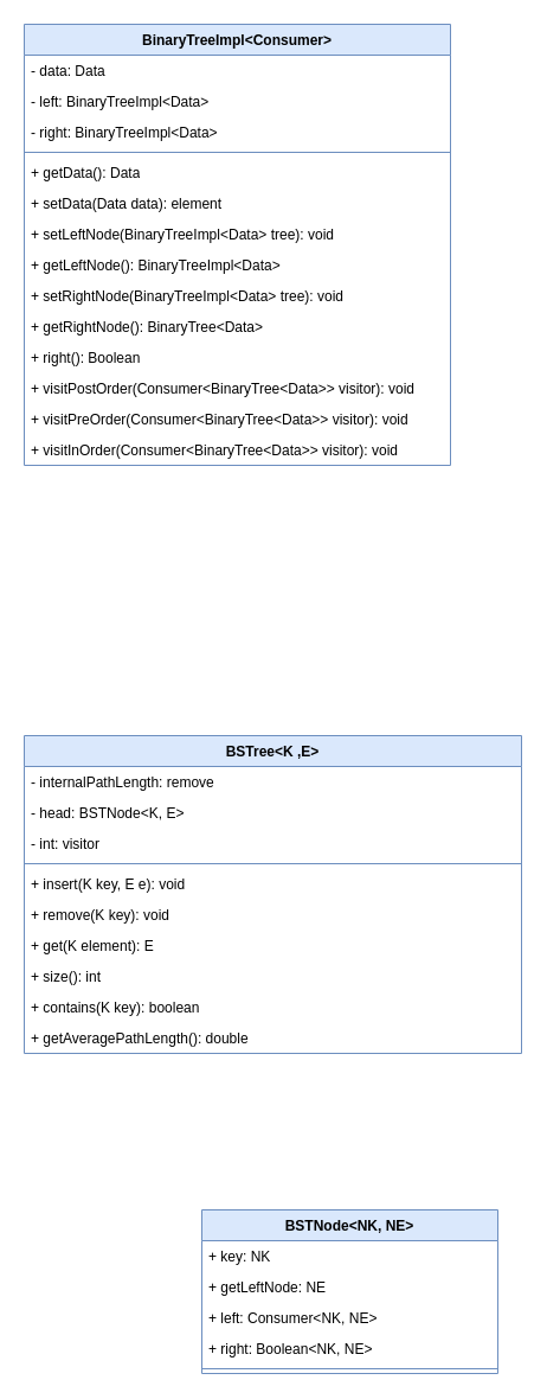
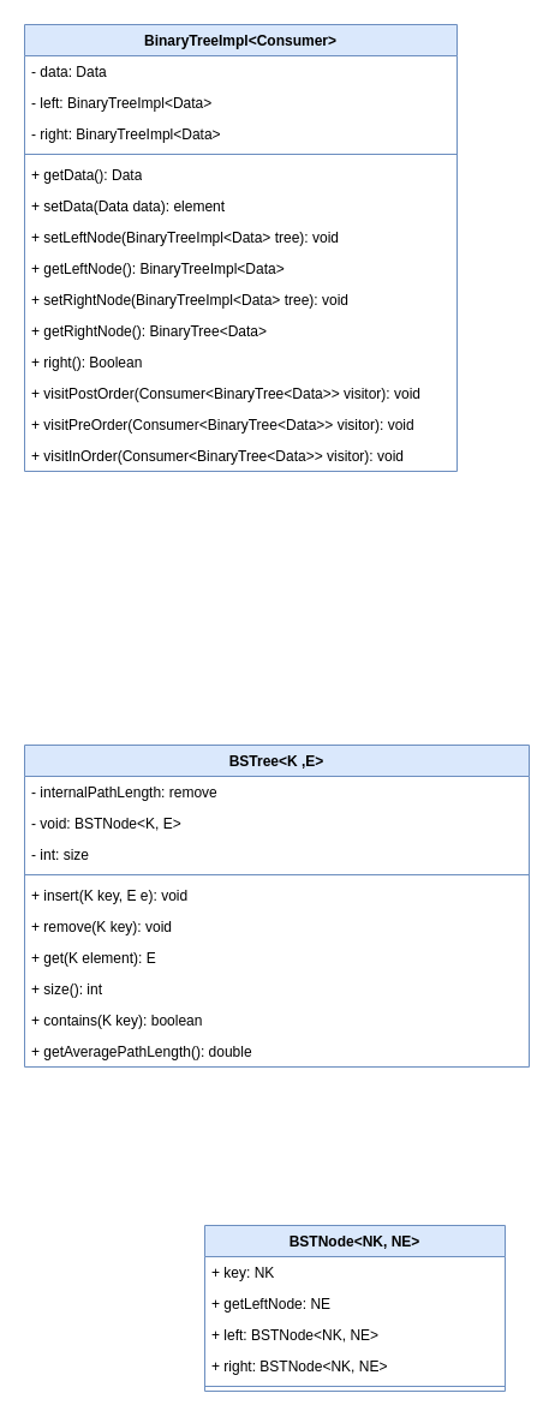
  <mxCell id="0" />
  <mxCell id="1" parent="0" />
  <mxCell id="2" value="BinaryTreeImpl&amp;lt;Consumer&amp;gt;" style="swimlane;fontStyle=1;align=center;verticalAlign=top;childLayout=stackLayout;horizontal=1;startSize=26;horizontalStack=0;resizeParent=1;resizeParentMax=0;resizeLast=0;collapsible=1;marginBottom=0;whiteSpace=wrap;html=1;fillColor=#dae8fc;strokeColor=#6c8ebf;" vertex="1" parent="1"><mxGeometry x="20" y="20" width="360" height="372" as="geometry" /></mxCell>
  <mxCell id="3" value="- data: Data" style="text;strokeColor=none;fillColor=none;align=left;verticalAlign=top;spacingLeft=4;spacingRight=4;overflow=hidden;rotatable=0;points=[[0,0.5],[1,0.5]];portConstraint=eastwest;whiteSpace=wrap;html=1;" vertex="1" parent="2"><mxGeometry y="26" width="360" height="26" as="geometry" /></mxCell>
  <mxCell id="4" value="- left: BinaryTreeImpl&amp;lt;Data&amp;gt;" style="text;strokeColor=none;fillColor=none;align=left;verticalAlign=top;spacingLeft=4;spacingRight=4;overflow=hidden;rotatable=0;points=[[0,0.5],[1,0.5]];portConstraint=eastwest;whiteSpace=wrap;html=1;" vertex="1" parent="2"><mxGeometry y="52" width="360" height="26" as="geometry" /></mxCell>
  <mxCell id="5" value="- right: BinaryTreeImpl&amp;lt;Data&amp;gt;" style="text;strokeColor=none;fillColor=none;align=left;verticalAlign=top;spacingLeft=4;spacingRight=4;overflow=hidden;rotatable=0;points=[[0,0.5],[1,0.5]];portConstraint=eastwest;whiteSpace=wrap;html=1;" vertex="1" parent="2"><mxGeometry y="78" width="360" height="26" as="geometry" /></mxCell>
  <mxCell id="6" value="" style="line;strokeWidth=1;fillColor=none;align=left;verticalAlign=middle;spacingTop=-1;spacingLeft=3;spacingRight=3;rotatable=0;labelPosition=right;points=[];portConstraint=eastwest;strokeColor=inherit;" vertex="1" parent="2"><mxGeometry y="104" width="360" height="8" as="geometry" /></mxCell>
  <mxCell id="7" value="+ getData(): Data" style="text;strokeColor=none;fillColor=none;align=left;verticalAlign=top;spacingLeft=4;spacingRight=4;overflow=hidden;rotatable=0;points=[[0,0.5],[1,0.5]];portConstraint=eastwest;whiteSpace=wrap;html=1;" vertex="1" parent="2"><mxGeometry y="112" width="360" height="26" as="geometry" /></mxCell>
  <mxCell id="8" value="+ setData(Data data): element" style="text;strokeColor=none;fillColor=none;align=left;verticalAlign=top;spacingLeft=4;spacingRight=4;overflow=hidden;rotatable=0;points=[[0,0.5],[1,0.5]];portConstraint=eastwest;whiteSpace=wrap;html=1;" vertex="1" parent="2"><mxGeometry y="138" width="360" height="26" as="geometry" /></mxCell>
  <mxCell id="9" value="+ setLeftNode(BinaryTreeImpl&amp;lt;Data&amp;gt; tree): void" style="text;strokeColor=none;fillColor=none;align=left;verticalAlign=top;spacingLeft=4;spacingRight=4;overflow=hidden;rotatable=0;points=[[0,0.5],[1,0.5]];portConstraint=eastwest;whiteSpace=wrap;html=1;" vertex="1" parent="2"><mxGeometry y="164" width="360" height="26" as="geometry" /></mxCell>
  <mxCell id="10" value="+ getLeftNode(): BinaryTreeImpl&amp;lt;Data&amp;gt;&amp;nbsp;" style="text;strokeColor=none;fillColor=none;align=left;verticalAlign=top;spacingLeft=4;spacingRight=4;overflow=hidden;rotatable=0;points=[[0,0.5],[1,0.5]];portConstraint=eastwest;whiteSpace=wrap;html=1;" vertex="1" parent="2"><mxGeometry y="190" width="360" height="26" as="geometry" /></mxCell>
  <mxCell id="11" value="+ setRightNode(BinaryTreeImpl&amp;lt;Data&amp;gt; tree): void" style="text;strokeColor=none;fillColor=none;align=left;verticalAlign=top;spacingLeft=4;spacingRight=4;overflow=hidden;rotatable=0;points=[[0,0.5],[1,0.5]];portConstraint=eastwest;whiteSpace=wrap;html=1;" vertex="1" parent="2"><mxGeometry y="216" width="360" height="26" as="geometry" /></mxCell>
  <mxCell id="12" value="+ getRightNode(): BinaryTree&amp;lt;Data&amp;gt;&amp;nbsp;" style="text;strokeColor=none;fillColor=none;align=left;verticalAlign=top;spacingLeft=4;spacingRight=4;overflow=hidden;rotatable=0;points=[[0,0.5],[1,0.5]];portConstraint=eastwest;whiteSpace=wrap;html=1;" vertex="1" parent="2"><mxGeometry y="242" width="360" height="26" as="geometry" /></mxCell>
  <mxCell id="13" value="+ right(): Boolean" style="text;strokeColor=none;fillColor=none;align=left;verticalAlign=top;spacingLeft=4;spacingRight=4;overflow=hidden;rotatable=0;points=[[0,0.5],[1,0.5]];portConstraint=eastwest;whiteSpace=wrap;html=1;" vertex="1" parent="2"><mxGeometry y="268" width="360" height="26" as="geometry" /></mxCell>
  <mxCell id="14" value="+&amp;nbsp;visitPostOrder(Consumer&amp;lt;BinaryTree&amp;lt;Data&amp;gt;&amp;gt; visitor): void" style="text;strokeColor=none;fillColor=none;align=left;verticalAlign=top;spacingLeft=4;spacingRight=4;overflow=hidden;rotatable=0;points=[[0,0.5],[1,0.5]];portConstraint=eastwest;whiteSpace=wrap;html=1;" vertex="1" parent="2"><mxGeometry y="294" width="360" height="26" as="geometry" /></mxCell>
  <mxCell id="15" value="+&amp;nbsp;visitPreOrder(Consumer&amp;lt;BinaryTree&amp;lt;Data&amp;gt;&amp;gt; visitor): void" style="text;strokeColor=none;fillColor=none;align=left;verticalAlign=top;spacingLeft=4;spacingRight=4;overflow=hidden;rotatable=0;points=[[0,0.5],[1,0.5]];portConstraint=eastwest;whiteSpace=wrap;html=1;" vertex="1" parent="2"><mxGeometry y="320" width="360" height="26" as="geometry" /></mxCell>
  <mxCell id="16" value="+&amp;nbsp;visitInOrder(Consumer&amp;lt;BinaryTree&amp;lt;Data&amp;gt;&amp;gt; visitor): void" style="text;strokeColor=none;fillColor=none;align=left;verticalAlign=top;spacingLeft=4;spacingRight=4;overflow=hidden;rotatable=0;points=[[0,0.5],[1,0.5]];portConstraint=eastwest;whiteSpace=wrap;html=1;" vertex="1" parent="2"><mxGeometry y="346" width="360" height="26" as="geometry" /></mxCell>
  <mxCell id="17" value="BSTree&amp;lt;K ,E&amp;gt;" style="swimlane;fontStyle=1;align=center;verticalAlign=top;childLayout=stackLayout;horizontal=1;startSize=26;horizontalStack=0;resizeParent=1;resizeParentMax=0;resizeLast=0;collapsible=1;marginBottom=0;whiteSpace=wrap;html=1;fillColor=#dae8fc;strokeColor=#6c8ebf;" vertex="1" parent="1"><mxGeometry x="20" y="620" width="420" height="268" as="geometry" /></mxCell>
  <mxCell id="18" value="- internalPathLength: remove" style="text;strokeColor=none;fillColor=none;align=left;verticalAlign=top;spacingLeft=4;spacingRight=4;overflow=hidden;rotatable=0;points=[[0,0.5],[1,0.5]];portConstraint=eastwest;whiteSpace=wrap;html=1;" vertex="1" parent="17"><mxGeometry y="26" width="420" height="26" as="geometry" /></mxCell>
- <mxCell id="19" value="- head: BSTNode&amp;lt;K, E&amp;gt;" style="text;strokeColor=none;fillColor=none;align=left;verticalAlign=top;spacingLeft=4;spacingRight=4;overflow=hidden;rotatable=0;points=[[0,0.5],[1,0.5]];portConstraint=eastwest;whiteSpace=wrap;html=1;" vertex="1" parent="17"><mxGeometry y="52" width="420" height="26" as="geometry" /></mxCell>
- <mxCell id="20" value="- int: visitor" style="text;strokeColor=none;fillColor=none;align=left;verticalAlign=top;spacingLeft=4;spacingRight=4;overflow=hidden;rotatable=0;points=[[0,0.5],[1,0.5]];portConstraint=eastwest;whiteSpace=wrap;html=1;" vertex="1" parent="17"><mxGeometry y="78" width="420" height="26" as="geometry" /></mxCell>
+ <mxCell id="19" value="- void: BSTNode&amp;lt;K, E&amp;gt;" style="text;strokeColor=none;fillColor=none;align=left;verticalAlign=top;spacingLeft=4;spacingRight=4;overflow=hidden;rotatable=0;points=[[0,0.5],[1,0.5]];portConstraint=eastwest;whiteSpace=wrap;html=1;" vertex="1" parent="17"><mxGeometry y="52" width="420" height="26" as="geometry" /></mxCell>
+ <mxCell id="20" value="- int: size" style="text;strokeColor=none;fillColor=none;align=left;verticalAlign=top;spacingLeft=4;spacingRight=4;overflow=hidden;rotatable=0;points=[[0,0.5],[1,0.5]];portConstraint=eastwest;whiteSpace=wrap;html=1;" vertex="1" parent="17"><mxGeometry y="78" width="420" height="26" as="geometry" /></mxCell>
  <mxCell id="21" value="" style="line;strokeWidth=1;fillColor=none;align=left;verticalAlign=middle;spacingTop=-1;spacingLeft=3;spacingRight=3;rotatable=0;labelPosition=right;points=[];portConstraint=eastwest;strokeColor=inherit;" vertex="1" parent="17"><mxGeometry y="104" width="420" height="8" as="geometry" /></mxCell>
  <mxCell id="22" value="+ insert(K key, E e): void" style="text;strokeColor=none;fillColor=none;align=left;verticalAlign=top;spacingLeft=4;spacingRight=4;overflow=hidden;rotatable=0;points=[[0,0.5],[1,0.5]];portConstraint=eastwest;whiteSpace=wrap;html=1;" vertex="1" parent="17"><mxGeometry y="112" width="420" height="26" as="geometry" /></mxCell>
  <mxCell id="23" value="+ remove(K key): void" style="text;strokeColor=none;fillColor=none;align=left;verticalAlign=top;spacingLeft=4;spacingRight=4;overflow=hidden;rotatable=0;points=[[0,0.5],[1,0.5]];portConstraint=eastwest;whiteSpace=wrap;html=1;" vertex="1" parent="17"><mxGeometry y="138" width="420" height="26" as="geometry" /></mxCell>
  <mxCell id="24" value="+ get(K element): E" style="text;strokeColor=none;fillColor=none;align=left;verticalAlign=top;spacingLeft=4;spacingRight=4;overflow=hidden;rotatable=0;points=[[0,0.5],[1,0.5]];portConstraint=eastwest;whiteSpace=wrap;html=1;" vertex="1" parent="17"><mxGeometry y="164" width="420" height="26" as="geometry" /></mxCell>
  <mxCell id="25" value="+ size(): int" style="text;strokeColor=none;fillColor=none;align=left;verticalAlign=top;spacingLeft=4;spacingRight=4;overflow=hidden;rotatable=0;points=[[0,0.5],[1,0.5]];portConstraint=eastwest;whiteSpace=wrap;html=1;" vertex="1" parent="17"><mxGeometry y="190" width="420" height="26" as="geometry" /></mxCell>
  <mxCell id="26" value="+ contains(K key): boolean" style="text;strokeColor=none;fillColor=none;align=left;verticalAlign=top;spacingLeft=4;spacingRight=4;overflow=hidden;rotatable=0;points=[[0,0.5],[1,0.5]];portConstraint=eastwest;whiteSpace=wrap;html=1;" vertex="1" parent="17"><mxGeometry y="216" width="420" height="26" as="geometry" /></mxCell>
  <mxCell id="27" value="+ getAveragePathLength(): double" style="text;strokeColor=none;fillColor=none;align=left;verticalAlign=top;spacingLeft=4;spacingRight=4;overflow=hidden;rotatable=0;points=[[0,0.5],[1,0.5]];portConstraint=eastwest;whiteSpace=wrap;html=1;" vertex="1" parent="17"><mxGeometry y="242" width="420" height="26" as="geometry" /></mxCell>
  <mxCell id="28" value="BSTNode&amp;lt;NK, NE&amp;gt;" style="swimlane;fontStyle=1;align=center;verticalAlign=top;childLayout=stackLayout;horizontal=1;startSize=26;horizontalStack=0;resizeParent=1;resizeParentMax=0;resizeLast=0;collapsible=1;marginBottom=0;whiteSpace=wrap;html=1;fillColor=#dae8fc;strokeColor=#6c8ebf;" vertex="1" parent="1"><mxGeometry x="170" y="1020" width="250" height="138" as="geometry" /></mxCell>
  <mxCell id="29" value="+ key: NK" style="text;strokeColor=none;fillColor=none;align=left;verticalAlign=top;spacingLeft=4;spacingRight=4;overflow=hidden;rotatable=0;points=[[0,0.5],[1,0.5]];portConstraint=eastwest;whiteSpace=wrap;html=1;" vertex="1" parent="28"><mxGeometry y="26" width="250" height="26" as="geometry" /></mxCell>
  <mxCell id="30" value="+ getLeftNode: NE" style="text;strokeColor=none;fillColor=none;align=left;verticalAlign=top;spacingLeft=4;spacingRight=4;overflow=hidden;rotatable=0;points=[[0,0.5],[1,0.5]];portConstraint=eastwest;whiteSpace=wrap;html=1;" vertex="1" parent="28"><mxGeometry y="52" width="250" height="26" as="geometry" /></mxCell>
- <mxCell id="31" value="+ left: Consumer&amp;lt;NK, NE&amp;gt;&amp;nbsp;" style="text;strokeColor=none;fillColor=none;align=left;verticalAlign=top;spacingLeft=4;spacingRight=4;overflow=hidden;rotatable=0;points=[[0,0.5],[1,0.5]];portConstraint=eastwest;whiteSpace=wrap;html=1;" vertex="1" parent="28"><mxGeometry y="78" width="250" height="26" as="geometry" /></mxCell>
- <mxCell id="32" value="+ right: Boolean&amp;lt;NK, NE&amp;gt;&amp;nbsp;" style="text;strokeColor=none;fillColor=none;align=left;verticalAlign=top;spacingLeft=4;spacingRight=4;overflow=hidden;rotatable=0;points=[[0,0.5],[1,0.5]];portConstraint=eastwest;whiteSpace=wrap;html=1;" vertex="1" parent="28"><mxGeometry y="104" width="250" height="26" as="geometry" /></mxCell>
+ <mxCell id="31" value="+ left: BSTNode&amp;lt;NK, NE&amp;gt;&amp;nbsp;" style="text;strokeColor=none;fillColor=none;align=left;verticalAlign=top;spacingLeft=4;spacingRight=4;overflow=hidden;rotatable=0;points=[[0,0.5],[1,0.5]];portConstraint=eastwest;whiteSpace=wrap;html=1;" vertex="1" parent="28"><mxGeometry y="78" width="250" height="26" as="geometry" /></mxCell>
+ <mxCell id="32" value="+ right: BSTNode&amp;lt;NK, NE&amp;gt;&amp;nbsp;" style="text;strokeColor=none;fillColor=none;align=left;verticalAlign=top;spacingLeft=4;spacingRight=4;overflow=hidden;rotatable=0;points=[[0,0.5],[1,0.5]];portConstraint=eastwest;whiteSpace=wrap;html=1;" vertex="1" parent="28"><mxGeometry y="104" width="250" height="26" as="geometry" /></mxCell>
  <mxCell id="33" value="" style="line;strokeWidth=1;fillColor=none;align=left;verticalAlign=middle;spacingTop=-1;spacingLeft=3;spacingRight=3;rotatable=0;labelPosition=right;points=[];portConstraint=eastwest;strokeColor=inherit;" vertex="1" parent="28"><mxGeometry y="130" width="250" height="8" as="geometry" /></mxCell>
